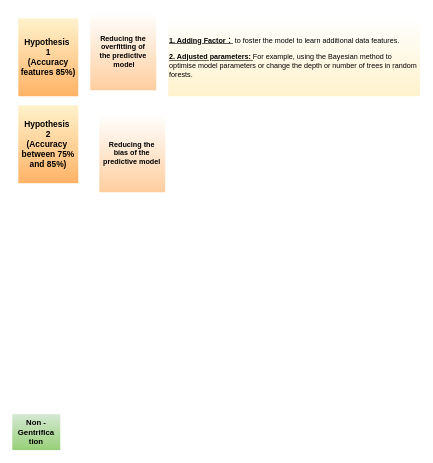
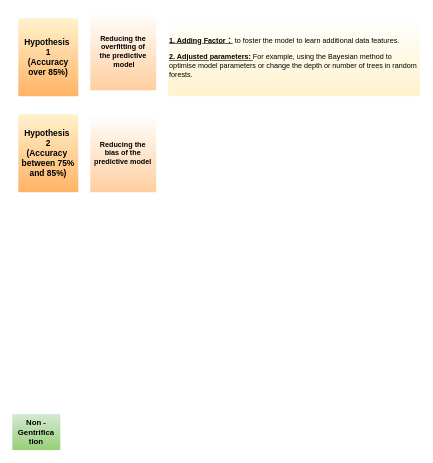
  <mxCell id="0" />
  <mxCell id="1" parent="0" />
- <mxCell id="2" value="&lt;span style=&quot;font-size: 14px;&quot;&gt;&lt;b&gt;Hypothesis&amp;nbsp;&lt;/b&gt;&lt;/span&gt;&lt;div&gt;&lt;b style=&quot;font-size: 14px; background-color: initial;&quot;&gt;1&lt;/b&gt;&lt;br&gt;&lt;/div&gt;&lt;div&gt;&lt;b style=&quot;font-size: 14px; background-color: initial;&quot;&gt;(Accuracy features 85%)&lt;/b&gt;&lt;/div&gt;" style="rounded=0;whiteSpace=wrap;html=1;fillColor=#fff2cc;strokeColor=none;gradientColor=#FFB366;" vertex="1" parent="1"><mxGeometry x="30" y="30" width="100" height="130" as="geometry" /></mxCell>
+ <mxCell id="2" value="&lt;span style=&quot;font-size: 14px;&quot;&gt;&lt;b&gt;Hypothesis&amp;nbsp;&lt;/b&gt;&lt;/span&gt;&lt;div&gt;&lt;b style=&quot;font-size: 14px; background-color: initial;&quot;&gt;1&lt;/b&gt;&lt;br&gt;&lt;/div&gt;&lt;div&gt;&lt;b style=&quot;font-size: 14px; background-color: initial;&quot;&gt;(Accuracy over 85%)&lt;/b&gt;&lt;/div&gt;" style="rounded=0;whiteSpace=wrap;html=1;fillColor=#fff2cc;strokeColor=none;gradientColor=#FFB366;" vertex="1" parent="1"><mxGeometry x="30" y="30" width="100" height="130" as="geometry" /></mxCell>
  <mxCell id="3" value="&lt;span style=&quot;font-size: 12px;&quot;&gt;&lt;b style=&quot;font-size: 12px;&quot;&gt;Reducing the overfitting of the&amp;nbsp;&lt;/b&gt;&lt;/span&gt;&lt;b&gt;predictive&lt;/b&gt;&lt;div&gt;&lt;span style=&quot;font-size: 12px;&quot;&gt;&lt;b style=&quot;font-size: 12px;&quot;&gt;&amp;nbsp;model&lt;/b&gt;&lt;/span&gt;&lt;/div&gt;" style="whiteSpace=wrap;html=1;fillColor=#FFFFFF;strokeColor=none;rounded=0;gradientColor=#FFCE9F;fontSize=12;" vertex="1" parent="1"><mxGeometry x="150" y="20" width="110" height="130" as="geometry" /></mxCell>
  <mxCell id="4" value="&lt;div style=&quot;&quot;&gt;&lt;span style=&quot;background-color: initial;&quot;&gt;&lt;b&gt;&lt;u&gt;1. Adding Factor：&lt;/u&gt;&lt;/b&gt; to foster the model to learn additional data features.&lt;/span&gt;&lt;/div&gt;&lt;div style=&quot;&quot;&gt;&lt;br&gt;&lt;span style=&quot;background-color: initial;&quot;&gt;&lt;b&gt;&lt;u&gt;2. Adjusted parameters: &lt;/u&gt;&lt;/b&gt;For example, using the Bayesian method to optimise model parameters or change the depth or number of trees in random forests.&lt;/span&gt;&lt;br&gt;&lt;/div&gt;" style="whiteSpace=wrap;html=1;fillColor=#FFFFFF;strokeColor=none;rounded=0;gradientColor=#FFF2CC;align=left;" vertex="1" parent="1"><mxGeometry x="280" y="30" width="420" height="130" as="geometry" /></mxCell>
  <mxCell id="5" value="&lt;b style=&quot;font-size: 13px;&quot;&gt;&lt;font style=&quot;font-size: 13px;&quot;&gt;Non -Gentrifica&lt;br&gt;tion&lt;/font&gt;&lt;/b&gt;" style="whiteSpace=wrap;html=1;fillColor=#D5E8D4;strokeColor=none;rounded=0;align=center;gradientColor=#97D077;" vertex="1" parent="1"><mxGeometry x="20" y="690" width="80" height="60" as="geometry" /></mxCell>
- <mxCell id="6" value="&lt;span style=&quot;font-size: 14px;&quot;&gt;&lt;font style=&quot;font-size: 14px;&quot;&gt;&lt;b&gt;Hypothesis&amp;nbsp;&lt;/b&gt;&lt;/font&gt;&lt;/span&gt;&lt;div style=&quot;font-size: 14px;&quot;&gt;&lt;font style=&quot;font-size: 14px;&quot;&gt;&lt;b&gt;2&lt;/b&gt;&lt;/font&gt;&lt;/div&gt;&lt;div style=&quot;font-size: 14px;&quot;&gt;&lt;span style=&quot;background-color: initial; font-weight: bold;&quot;&gt;(Accuracy&amp;nbsp;&lt;/span&gt;&lt;br&gt;&lt;/div&gt;&lt;div style=&quot;font-size: 14px;&quot;&gt;&lt;font style=&quot;font-size: 14px;&quot;&gt;&lt;span style=&quot;background-color: initial;&quot;&gt;&lt;b style=&quot;&quot;&gt;&lt;font face=&quot;Helvetica&quot;&gt;between 75% and 85%&lt;/font&gt;&lt;/b&gt;&lt;/span&gt;&lt;span style=&quot;font-weight: bold; background-color: initial;&quot;&gt;)&lt;/span&gt;&lt;/font&gt;&lt;/div&gt;" style="rounded=0;whiteSpace=wrap;html=1;fillColor=#fff2cc;strokeColor=none;gradientColor=#FFB366;" vertex="1" parent="1"><mxGeometry x="30" y="175" width="100" height="130" as="geometry" /></mxCell>
- <mxCell id="7" value="&lt;span style=&quot;font-size: 12px;&quot;&gt;&lt;b style=&quot;font-size: 12px;&quot;&gt;Reducing&amp;nbsp;&lt;/b&gt;&lt;/span&gt;&lt;b&gt;the bias of the predictive model&lt;/b&gt;" style="whiteSpace=wrap;html=1;fillColor=#FFFFFF;strokeColor=none;rounded=0;gradientColor=#FFCE9F;fontSize=12;align=center;spacingLeft=3;spacingRight=4;" vertex="1" parent="1"><mxGeometry x="165" y="190" width="110" height="130" as="geometry" /></mxCell>
+ <mxCell id="6" value="&lt;span style=&quot;font-size: 14px;&quot;&gt;&lt;font style=&quot;font-size: 14px;&quot;&gt;&lt;b&gt;Hypothesis&amp;nbsp;&lt;/b&gt;&lt;/font&gt;&lt;/span&gt;&lt;div style=&quot;font-size: 14px;&quot;&gt;&lt;font style=&quot;font-size: 14px;&quot;&gt;&lt;b&gt;2&lt;/b&gt;&lt;/font&gt;&lt;/div&gt;&lt;div style=&quot;font-size: 14px;&quot;&gt;&lt;span style=&quot;background-color: initial; font-weight: bold;&quot;&gt;(Accuracy&amp;nbsp;&lt;/span&gt;&lt;br&gt;&lt;/div&gt;&lt;div style=&quot;font-size: 14px;&quot;&gt;&lt;font style=&quot;font-size: 14px;&quot;&gt;&lt;span style=&quot;background-color: initial;&quot;&gt;&lt;b style=&quot;&quot;&gt;&lt;font face=&quot;Helvetica&quot;&gt;between 75% and 85%&lt;/font&gt;&lt;/b&gt;&lt;/span&gt;&lt;span style=&quot;font-weight: bold; background-color: initial;&quot;&gt;)&lt;/span&gt;&lt;/font&gt;&lt;/div&gt;" style="rounded=0;whiteSpace=wrap;html=1;fillColor=#fff2cc;strokeColor=none;gradientColor=#FFB366;" vertex="1" parent="1"><mxGeometry x="30" y="190" width="100" height="130" as="geometry" /></mxCell>
+ <mxCell id="7" value="&lt;span style=&quot;font-size: 12px;&quot;&gt;&lt;b style=&quot;font-size: 12px;&quot;&gt;Reducing&amp;nbsp;&lt;/b&gt;&lt;/span&gt;&lt;b&gt;the bias of the predictive model&lt;/b&gt;" style="whiteSpace=wrap;html=1;fillColor=#FFFFFF;strokeColor=none;rounded=0;gradientColor=#FFCE9F;fontSize=12;align=center;spacingLeft=3;spacingRight=4;" vertex="1" parent="1"><mxGeometry x="150" y="190" width="110" height="130" as="geometry" /></mxCell>
